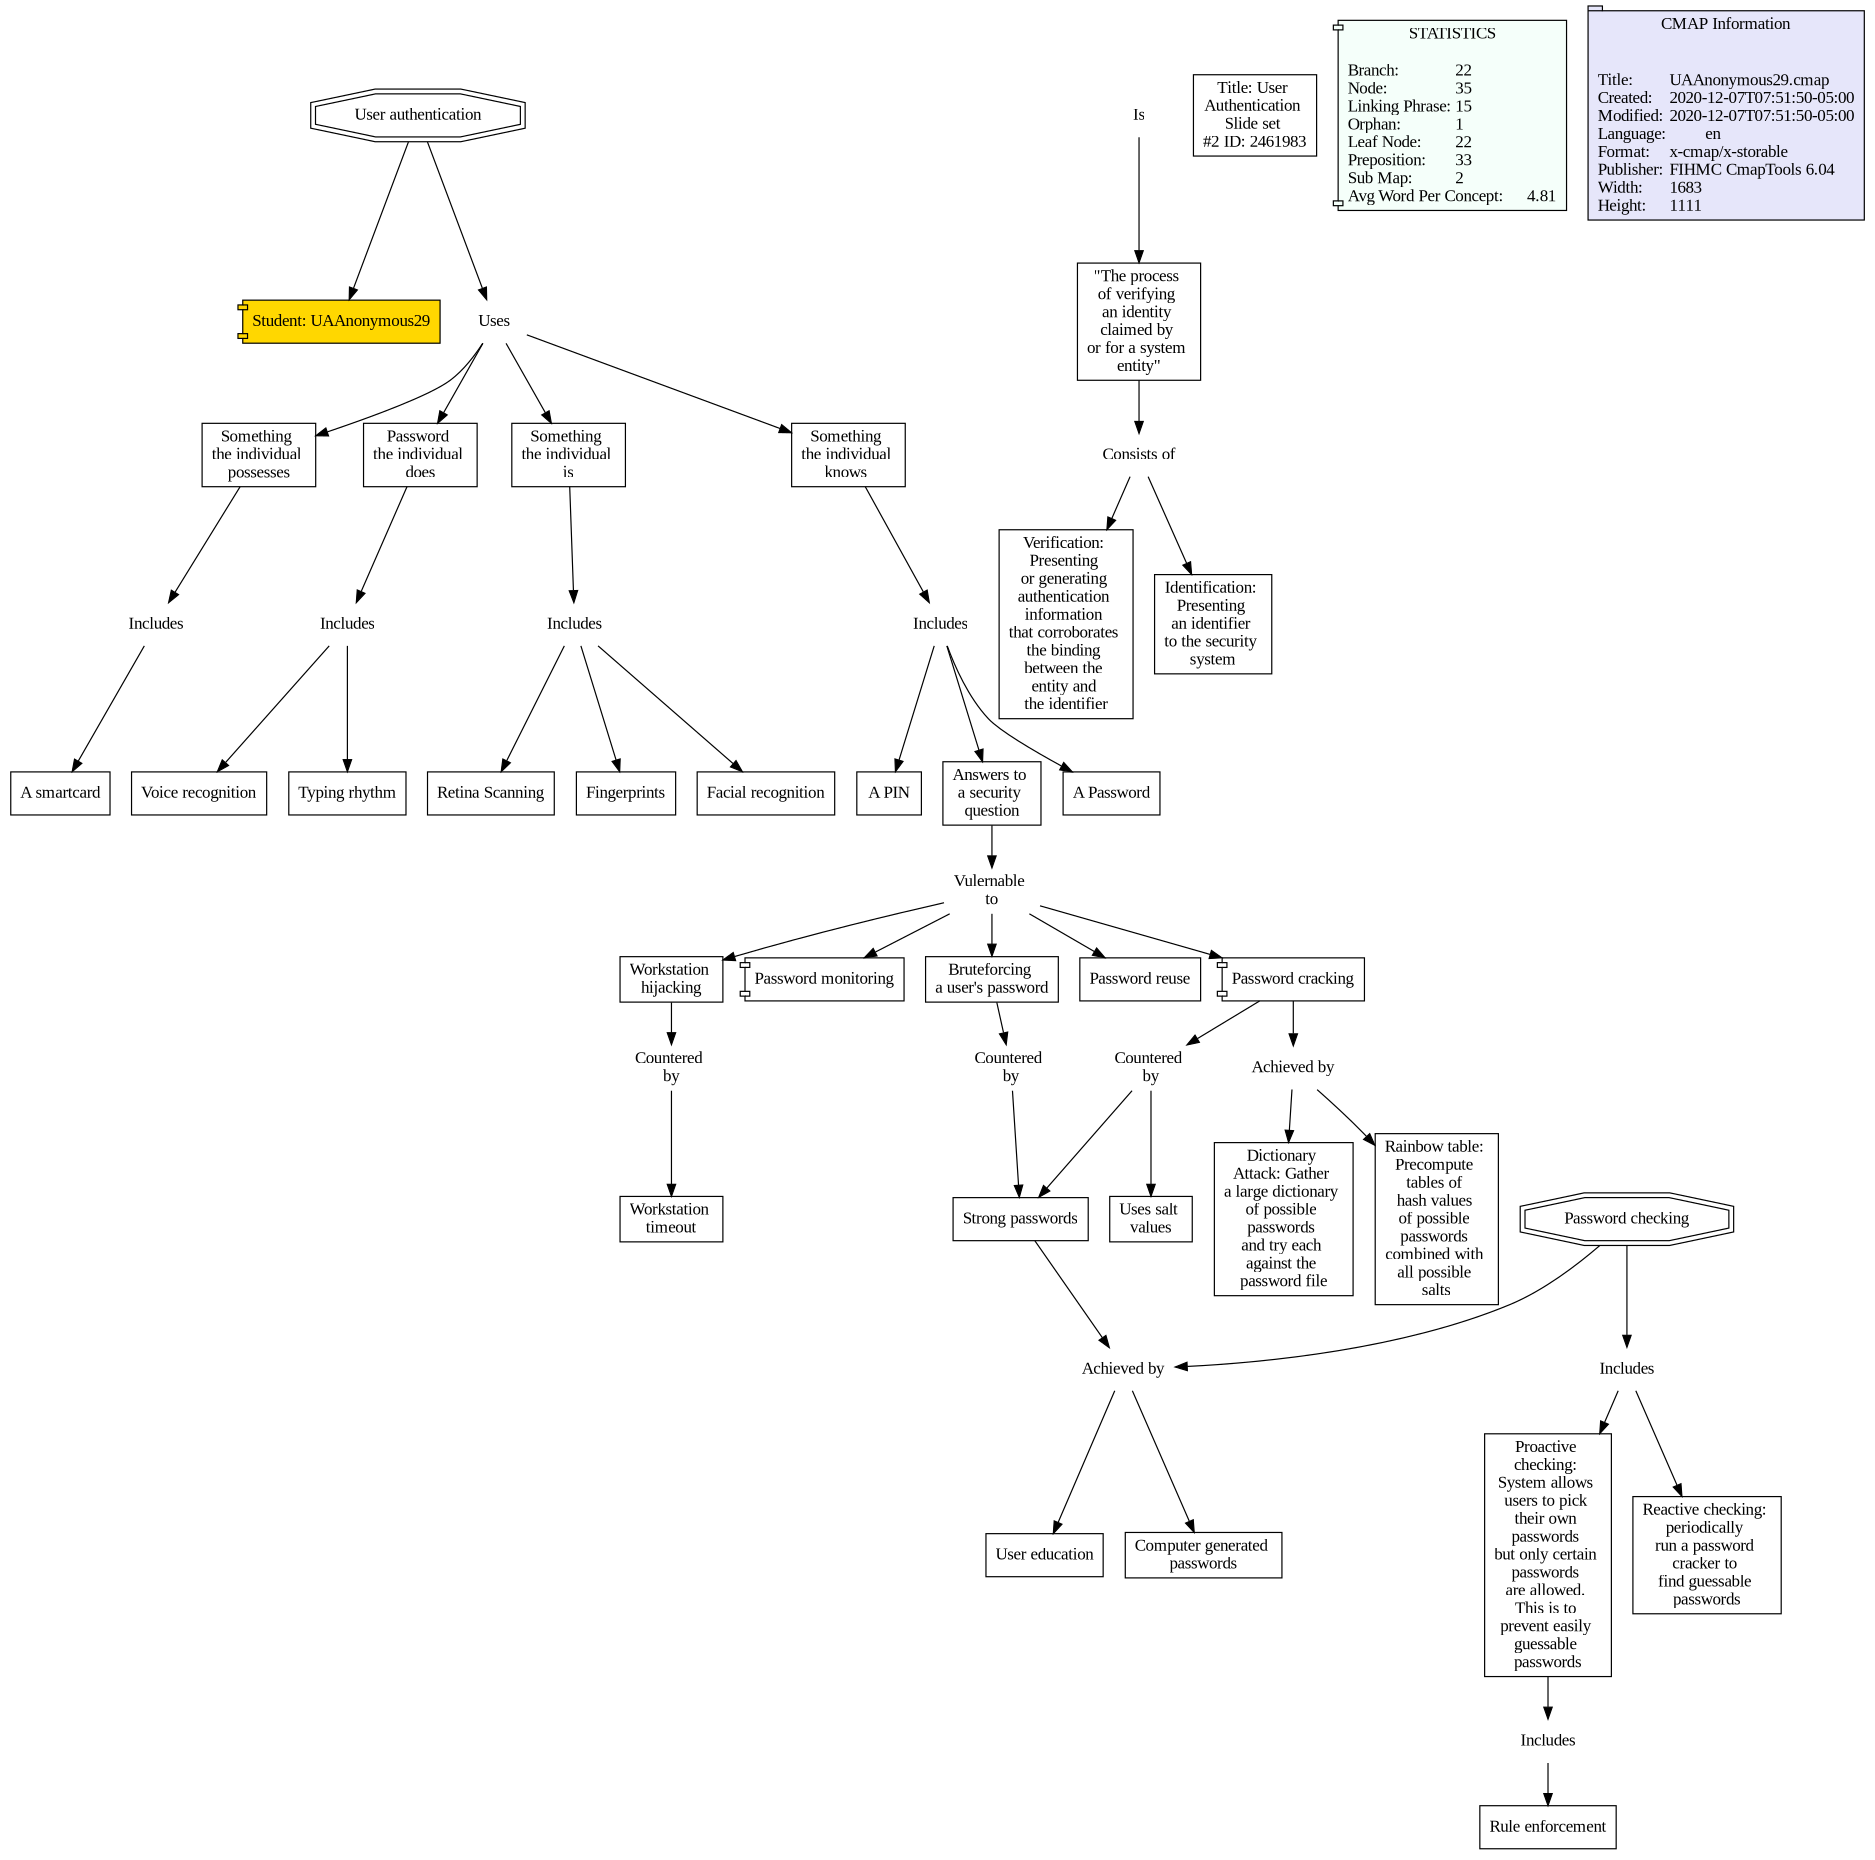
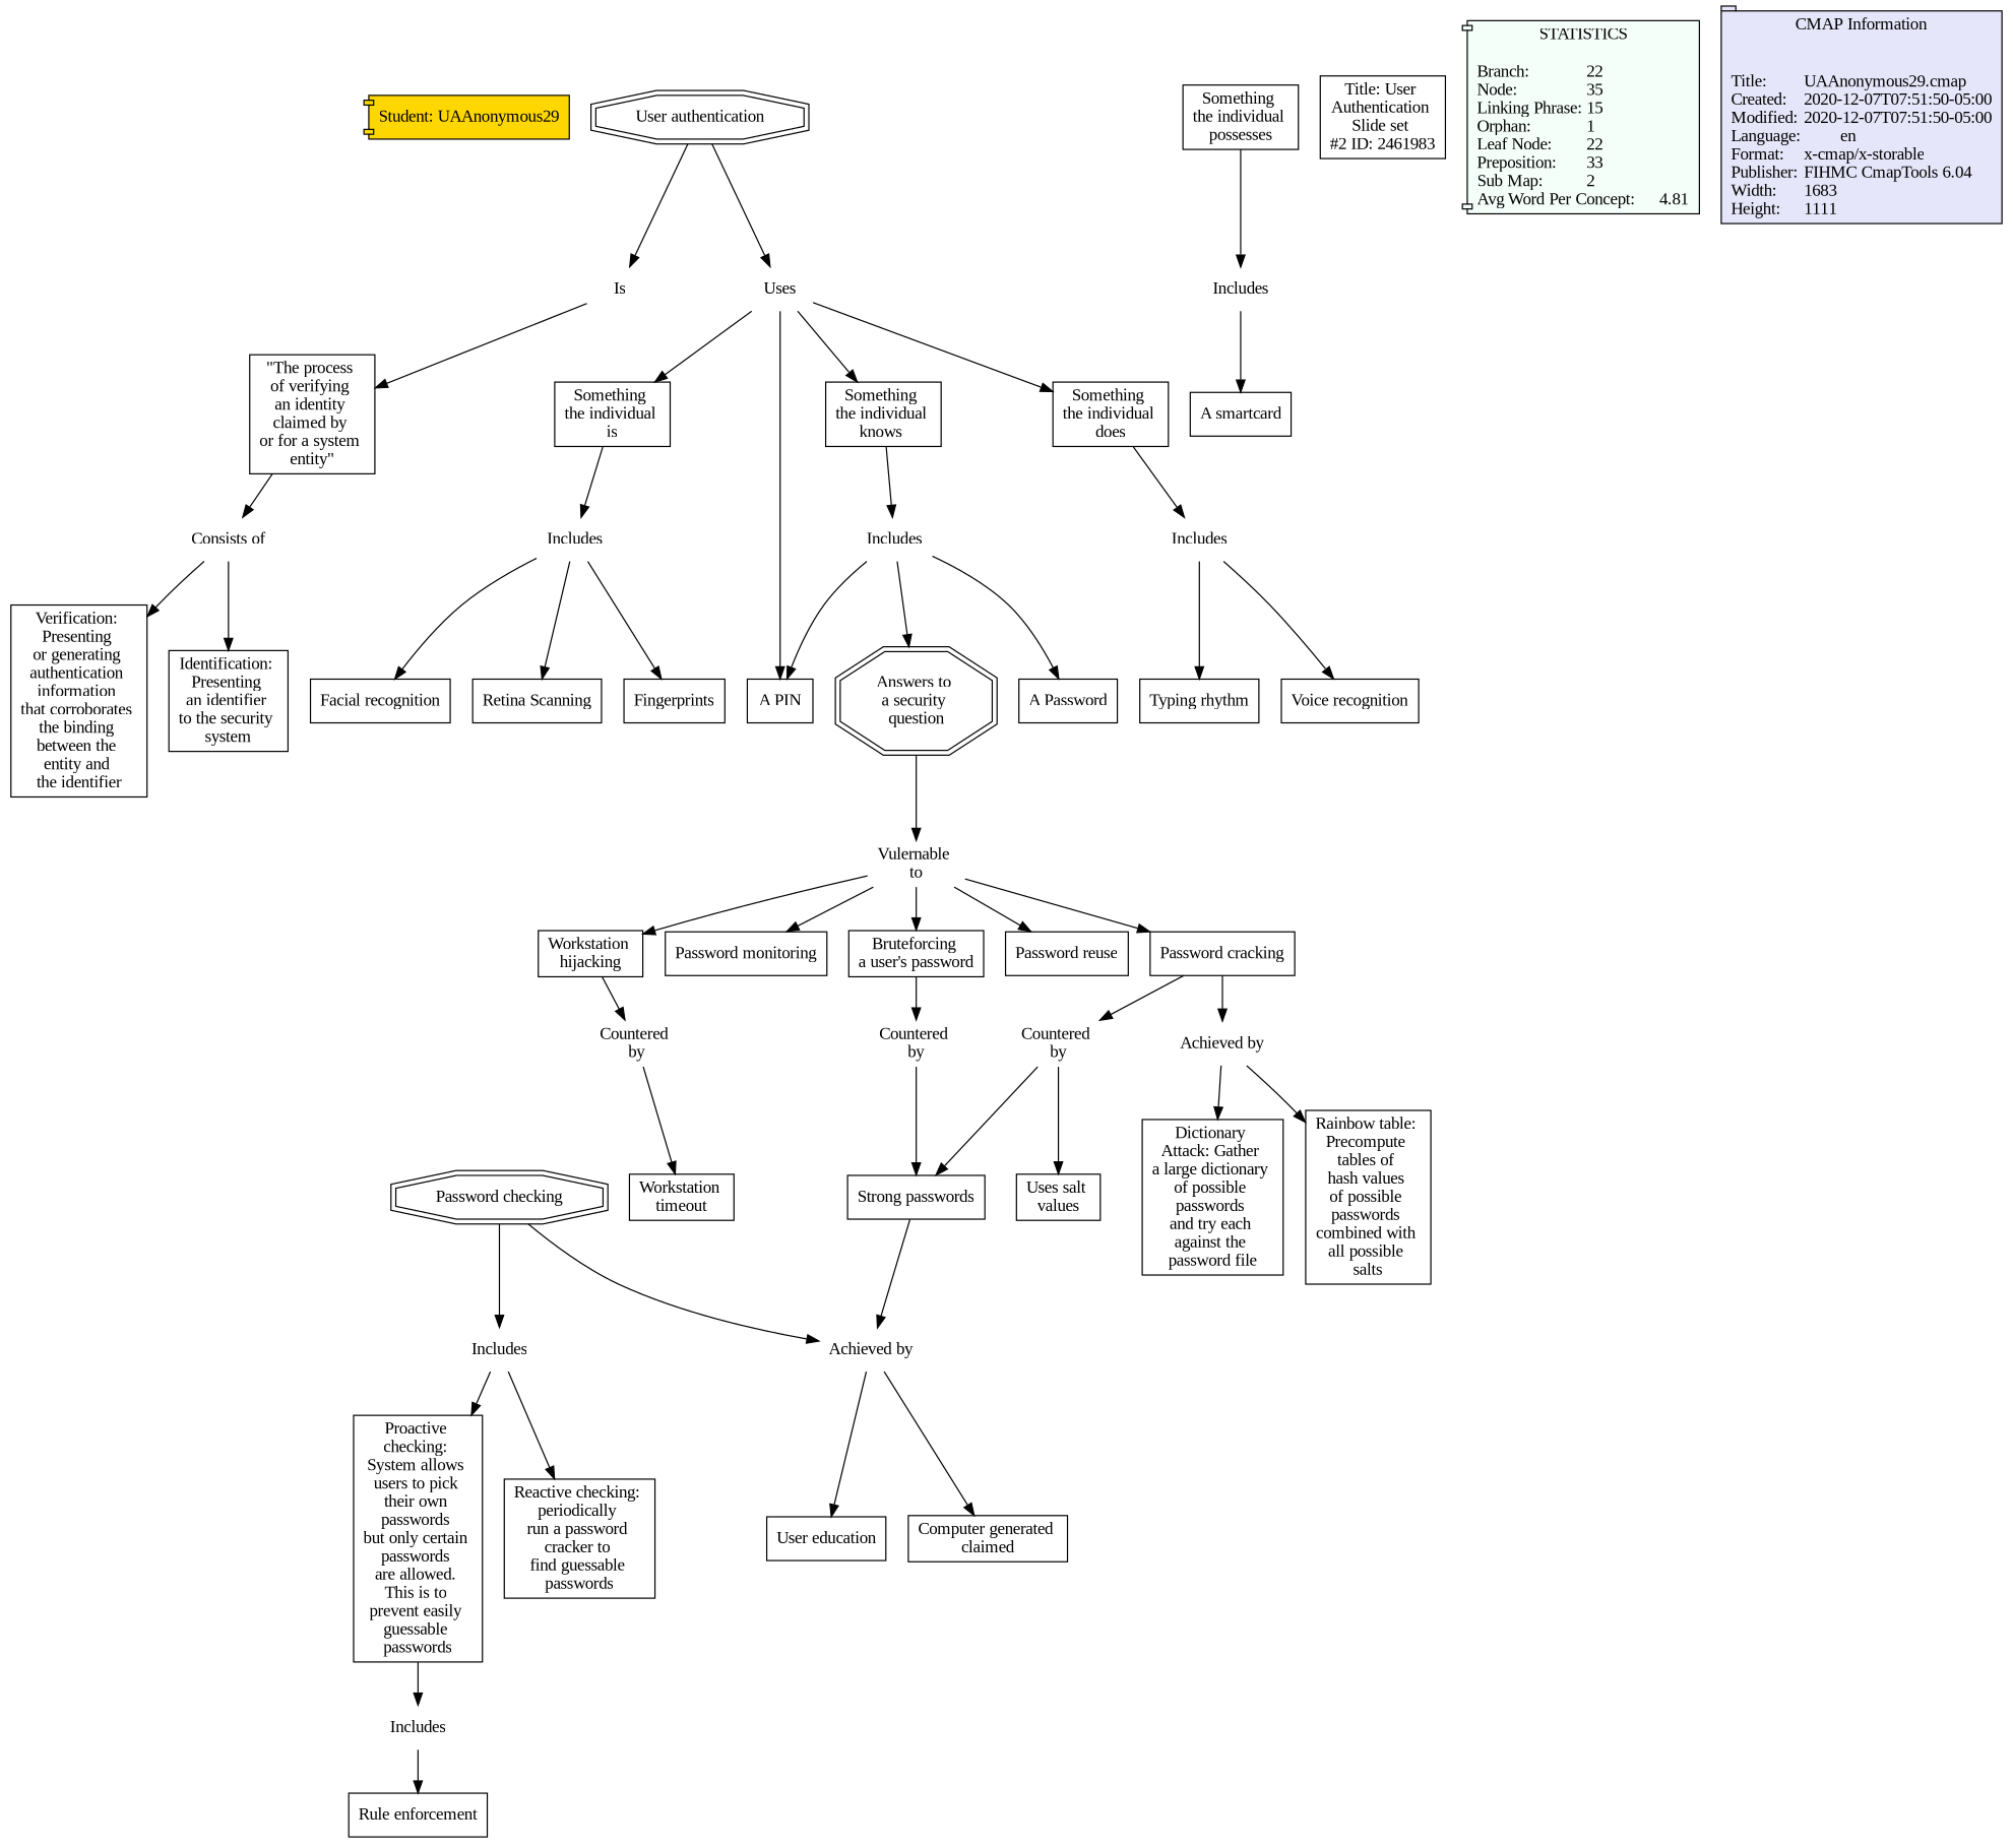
  digraph {
    fontname="Liberation Serif"
    node [fillcolor=white fontname="Liberation Serif" shape=rect style=filled]
    edge [constraint=true fontname="Liberation Serif"]
    n1 [fillcolor=gold label="Student: UAAnonymous29" shape=component]
    n2 [label="Achieved by\n" shape=none fillcolor="" style=""]
    n3 [label="User education\n"]
-   n4 [label="Computer generated \npasswords"]
+   n4 [label="Computer generated \nclaimed"]
    n5 [label="Countered \nby" shape=none fillcolor="" style=""]
    n6 [label="Workstation \ntimeout"]
    n7 [label="Achieved by\n" shape=none fillcolor="" style=""]
    n8 [label="Dictionary \nAttack: Gather \na large dictionary \nof possible \npasswords \nand try each \nagainst the \npassword file\n"]
    n9 [label="Rainbow table: \nPrecompute \ntables of \nhash values \nof possible \npasswords \ncombined with \nall possible \nsalts"]
    n10 [label=Includes shape=none fillcolor="" style=""]
    n11 [label="Proactive \nchecking: \nSystem allows \nusers to pick \ntheir own \npasswords \nbut only certain \npasswords \nare allowed. \nThis is to \nprevent easily \nguessable \npasswords"]
    n12 [label="Reactive checking: \nperiodically \nrun a password \ncracker to \nfind guessable \npasswords"]
    n13 [label=Includes shape=none fillcolor="" style=""]
    n14 [label="Rule enforcement\n"]
    n15 [label="Something \nthe individual \npossesses"]
    n16 [label=Includes shape=none fillcolor="" style=""]
    n17 [label="A smartcard\n"]
    n18 [label="Password checking\n" shape=doubleoctagon]
    n19 [label="User authentication\n" shape=doubleoctagon]
    n20 [label=Is shape=none fillcolor="" style=""]
    n21 [label=Uses shape=none fillcolor="" style=""]
    n22 [label="\"The process \nof verifying \nan identity \nclaimed by \nor for a system \nentity\""]
-   n23 [label="Password \nthe individual \ndoes"]
+   n23 [label="Something \nthe individual \ndoes"]
    n24 [label="Something \nthe individual \nis"]
    n25 [label="Something \nthe individual \nknows "]
    n26 [label="Consists of\n" shape=none fillcolor="" style=""]
    n27 [label="Vulernable \nto" shape=none fillcolor="" style=""]
    n28 [label="Workstation \nhijacking"]
-   n29 [label="Password monitoring\n" shape=component]
+   n29 [label="Password monitoring\n"]
    n30 [label="Bruteforcing \na user's password\n"]
    n31 [label="Password reuse\n"]
-   n32 [label="Password cracking\n" shape=component]
+   n32 [label="Password cracking\n"]
    n33 [label="Countered \nby" shape=none fillcolor="" style=""]
    n34 [label="Countered \nby" shape=none fillcolor="" style=""]
    n35 [label="Verification: \nPresenting \nor generating \nauthentication \ninformation \nthat corroborates \nthe binding \nbetween the \nentity and \nthe identifier\n"]
    n36 [label="Identification: \nPresenting \nan identifier \nto the security \nsystem"]
    n37 [label=Includes shape=none fillcolor="" style=""]
    n38 [label="Retina Scanning\n"]
    n39 [label=Fingerprints]
    n40 [label="Facial recognition\n"]
    n41 [label=Includes shape=none fillcolor="" style=""]
    n42 [label="A PIN"]
-   n43 [label="Answers to \na security \nquestion"]
+   n43 [label="Answers to \na security \nquestion" shape=doubleoctagon]
    n44 [label="A Password\n"]
    n45 [label=Includes shape=none fillcolor="" style=""]
    n46 [label="Typing rhythm\n"]
    n47 [label="Voice recognition\n"]
    n48 [label="Strong passwords\n"]
    n49 [label="Uses salt \nvalues"]
    n50 [label="Title: User \nAuthentication \nSlide set \n#2 ID: 2461983\n"]
    n51 [Gsplines=true fillcolor="#F5FFFA" label="STATISTICS\n\lBranch:		22\lNode:		35\lLinking Phrase:	15\lOrphan:		1\lLeaf Node:	22\lPreposition:	33\lSub Map:		2\lAvg Word Per Concept:	4.81\l" shape=component]
    n52 [Gsplines=true fillcolor="#E6E6FA" label="CMAP Information\n\n\lTitle:	UAAnonymous29.cmap\lCreated:	2020-12-07T07:51:50-05:00\lModified:	2020-12-07T07:51:50-05:00\lLanguage:	en\lFormat:	x-cmap/x-storable\lPublisher:	FIHMC CmapTools 6.04\lWidth:	1683\lHeight:	1111\l" shape=tab]
    n2 -> n3
    n2 -> n4
    n5 -> n6
    n7 -> n8
    n7 -> n9
    n10 -> n11
    n10 -> n12
    n11 -> n13
    n13 -> n14
    n15 -> n16
    n16 -> n17
    n18 -> n2
    n18 -> n10
-   n19 -> n1
+   n19 -> n20
    n19 -> n21
    n20 -> n22
-   n21 -> n15
+   n21 -> n42
    n21 -> n23
    n21 -> n24
    n21 -> n25
    n22 -> n26
    n23 -> n45
    n24 -> n37
    n25 -> n41
    n26 -> n35
    n26 -> n36
    n27 -> n28
    n27 -> n29
    n27 -> n30
    n27 -> n31
    n27 -> n32
    n28 -> n5
    n30 -> n33
    n32 -> n7
    n32 -> n34
    n33 -> n48
    n34 -> n48
    n34 -> n49
    n37 -> n38
    n37 -> n39
    n37 -> n40
    n41 -> n42
    n41 -> n43
    n41 -> n44
    n43 -> n27
    n45 -> n46
    n45 -> n47
    n48 -> n2
  }
